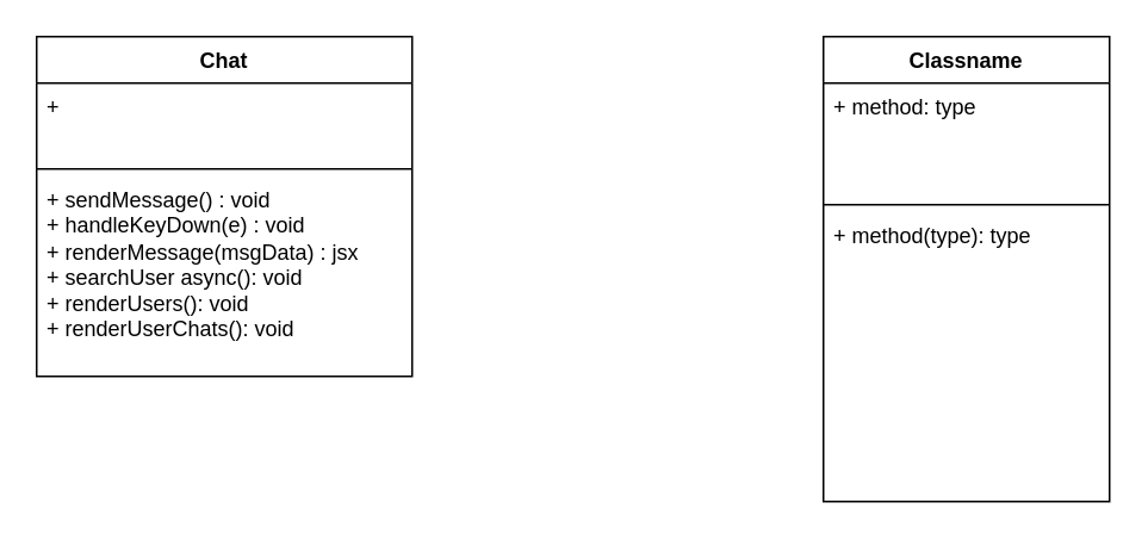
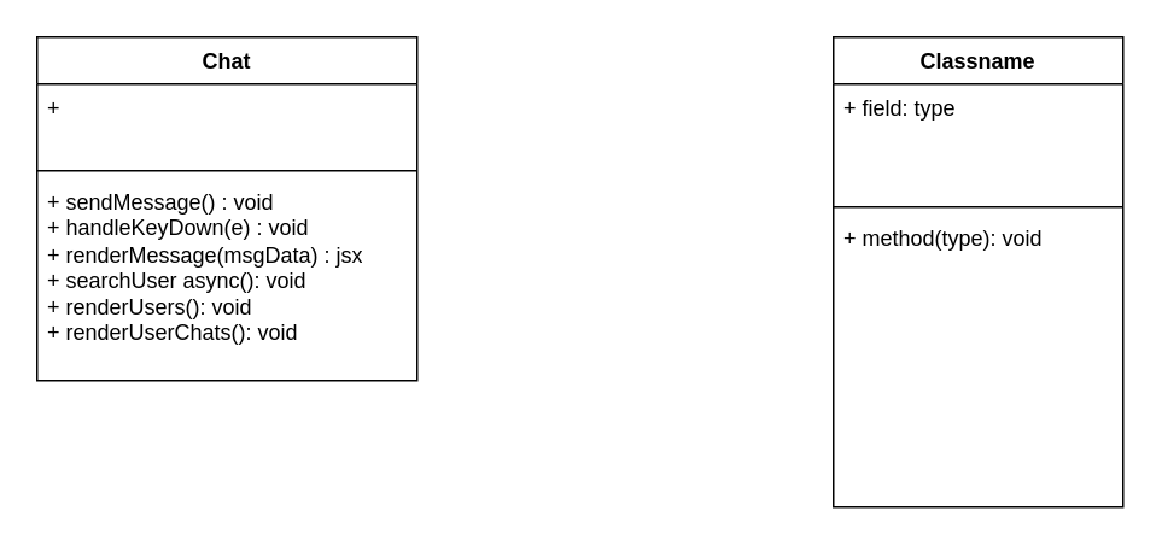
  <mxCell id="0" />
  <mxCell id="1" parent="0" />
  <mxCell id="2" value="Chat" style="swimlane;fontStyle=1;align=center;verticalAlign=top;childLayout=stackLayout;horizontal=1;startSize=26;horizontalStack=0;resizeParent=1;resizeParentMax=0;resizeLast=0;collapsible=1;marginBottom=0;whiteSpace=wrap;html=1;" vertex="1" parent="1"><mxGeometry x="20" y="20" width="210" height="190" as="geometry" /></mxCell>
  <mxCell id="3" value="+&amp;nbsp;" style="text;strokeColor=none;fillColor=none;align=left;verticalAlign=top;spacingLeft=4;spacingRight=4;overflow=hidden;rotatable=0;points=[[0,0.5],[1,0.5]];portConstraint=eastwest;whiteSpace=wrap;html=1;" vertex="1" parent="2"><mxGeometry y="26" width="210" height="44" as="geometry" /></mxCell>
  <mxCell id="4" value="" style="line;strokeWidth=1;fillColor=none;align=left;verticalAlign=middle;spacingTop=-1;spacingLeft=3;spacingRight=3;rotatable=0;labelPosition=right;points=[];portConstraint=eastwest;strokeColor=inherit;" vertex="1" parent="2"><mxGeometry y="70" width="210" height="8" as="geometry" /></mxCell>
  <mxCell id="5" value="+&amp;nbsp;sendMessage() : void&lt;br&gt;+&amp;nbsp;handleKeyDown(e) : void&lt;br&gt;+&amp;nbsp;renderMessage(msgData) : jsx&lt;br&gt;+&amp;nbsp;searchUser async(): void&lt;br&gt;+&amp;nbsp;renderUsers(): void&lt;br&gt;+ renderUserChats(): void" style="text;strokeColor=none;fillColor=none;align=left;verticalAlign=top;spacingLeft=4;spacingRight=4;overflow=hidden;rotatable=0;points=[[0,0.5],[1,0.5]];portConstraint=eastwest;whiteSpace=wrap;html=1;" vertex="1" parent="2"><mxGeometry y="78" width="210" height="112" as="geometry" /></mxCell>
  <mxCell id="6" value="Classname" style="swimlane;fontStyle=1;align=center;verticalAlign=top;childLayout=stackLayout;horizontal=1;startSize=26;horizontalStack=0;resizeParent=1;resizeParentMax=0;resizeLast=0;collapsible=1;marginBottom=0;whiteSpace=wrap;html=1;" vertex="1" parent="1"><mxGeometry x="460" y="20" width="160" height="260" as="geometry" /></mxCell>
- <mxCell id="7" value="+ method: type" style="text;strokeColor=none;fillColor=none;align=left;verticalAlign=top;spacingLeft=4;spacingRight=4;overflow=hidden;rotatable=0;points=[[0,0.5],[1,0.5]];portConstraint=eastwest;whiteSpace=wrap;html=1;" vertex="1" parent="6"><mxGeometry y="26" width="160" height="64" as="geometry" /></mxCell>
+ <mxCell id="7" value="+ field: type" style="text;strokeColor=none;fillColor=none;align=left;verticalAlign=top;spacingLeft=4;spacingRight=4;overflow=hidden;rotatable=0;points=[[0,0.5],[1,0.5]];portConstraint=eastwest;whiteSpace=wrap;html=1;" vertex="1" parent="6"><mxGeometry y="26" width="160" height="64" as="geometry" /></mxCell>
  <mxCell id="8" value="" style="line;strokeWidth=1;fillColor=none;align=left;verticalAlign=middle;spacingTop=-1;spacingLeft=3;spacingRight=3;rotatable=0;labelPosition=right;points=[];portConstraint=eastwest;strokeColor=inherit;" vertex="1" parent="6"><mxGeometry y="90" width="160" height="8" as="geometry" /></mxCell>
- <mxCell id="9" value="+ method(type): type" style="text;strokeColor=none;fillColor=none;align=left;verticalAlign=top;spacingLeft=4;spacingRight=4;overflow=hidden;rotatable=0;points=[[0,0.5],[1,0.5]];portConstraint=eastwest;whiteSpace=wrap;html=1;" vertex="1" parent="6"><mxGeometry y="98" width="160" height="162" as="geometry" /></mxCell>
+ <mxCell id="9" value="+ method(type): void" style="text;strokeColor=none;fillColor=none;align=left;verticalAlign=top;spacingLeft=4;spacingRight=4;overflow=hidden;rotatable=0;points=[[0,0.5],[1,0.5]];portConstraint=eastwest;whiteSpace=wrap;html=1;" vertex="1" parent="6"><mxGeometry y="98" width="160" height="162" as="geometry" /></mxCell>
